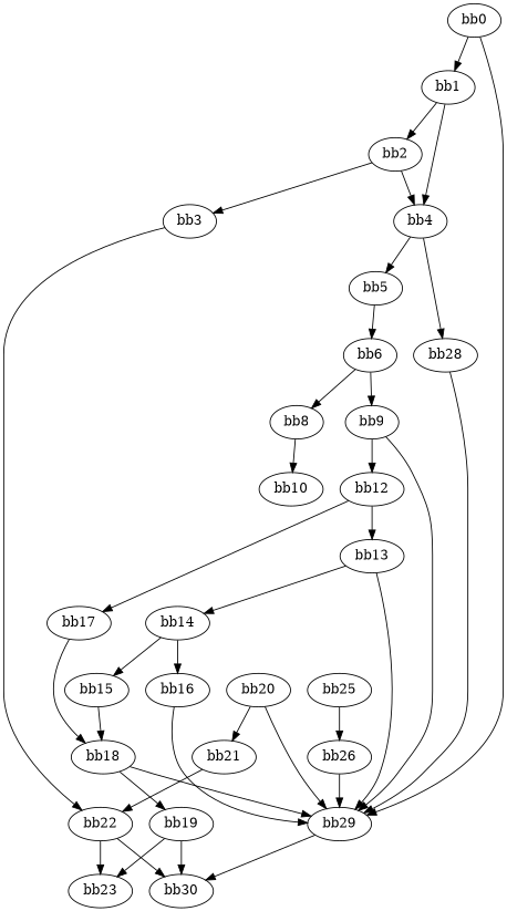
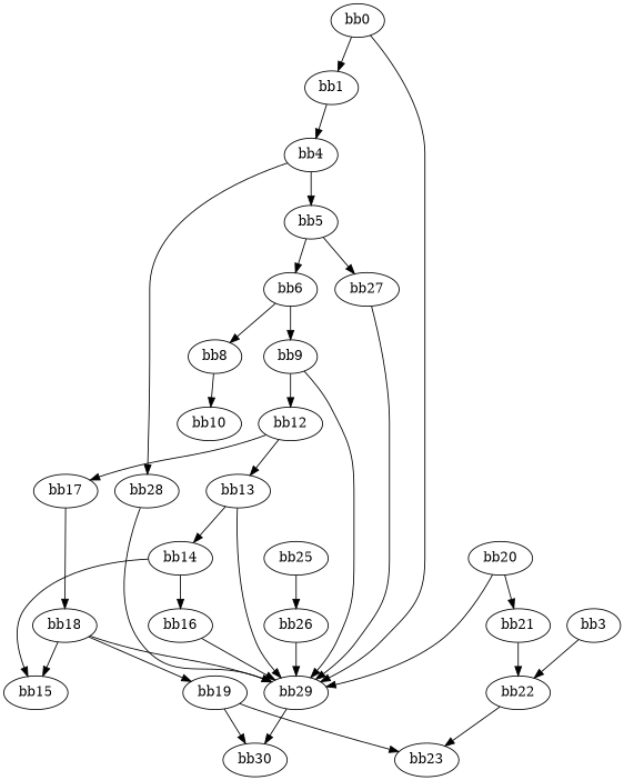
  digraph {
    n1 [label="bb0\l"]
    n2 [label="bb1\l"]
    n3 [label="bb29\l"]
-   n4 [label="bb2\l"]
    n5 [label="bb4\l"]
    n6 [label="bb30\l"]
    n7 [label="bb3\l"]
    n8 [label="bb5\l"]
    n9 [label="bb28\l"]
    n10 [label="bb22\l"]
    n11 [label="bb23\l"]
    n12 [label="bb6\l"]
+   n13 [label="bb27\l"]
    n14 [label="bb8\l"]
    n15 [label="bb9\l"]
    n16 [label="bb10\l"]
    n17 [label="bb12\l"]
    n18 [label="bb13\l"]
    n19 [label="bb17\l"]
    n20 [label="bb20\l"]
    n21 [label="bb21\l"]
    n22 [label="bb26\l"]
    n23 [label="bb14\l"]
    n24 [label="bb18\l"]
    n25 [label="bb15\l"]
    n26 [label="bb16\l"]
    n27 [label="bb19\l"]
    n28 [label="bb25\l"]
    n1 -> n2
    n1 -> n3
-   n2 -> n4
    n2 -> n5
    n3 -> n6
-   n4 -> n5
-   n4 -> n7
    n5 -> n8
    n5 -> n9
    n7 -> n10
    n8 -> n12
+   n8 -> n13
    n9 -> n3
-   n10 -> n6
    n10 -> n11
    n12 -> n14
    n12 -> n15
+   n13 -> n3
    n14 -> n16
    n15 -> n3
    n15 -> n17
    n17 -> n18
    n17 -> n19
    n18 -> n3
    n18 -> n23
    n19 -> n24
    n20 -> n3
    n20 -> n21
    n21 -> n10
    n22 -> n3
    n23 -> n25
    n23 -> n26
    n24 -> n3
    n24 -> n27
-   n25 -> n24
+   n24 -> n25
    n26 -> n3
    n27 -> n6
    n27 -> n11
    n28 -> n22
  }
